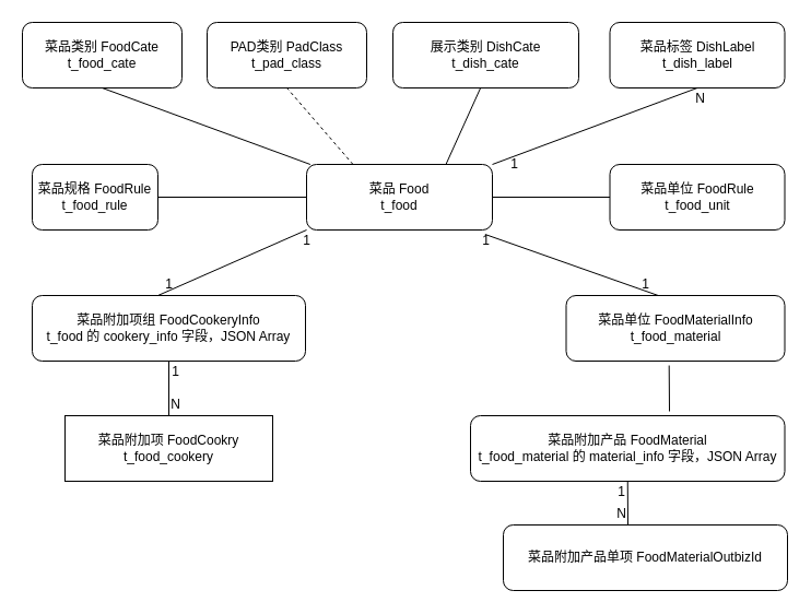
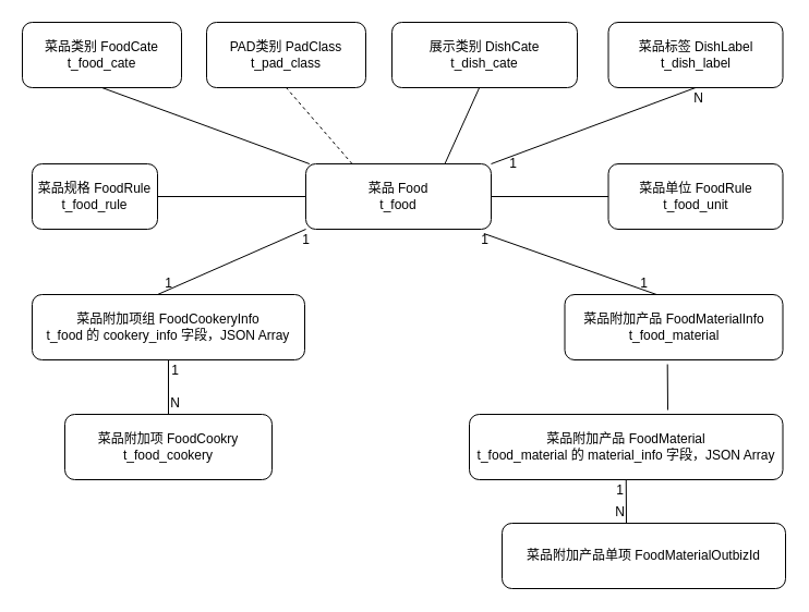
  <mxCell id="0" />
  <mxCell id="1" parent="0" />
  <mxCell id="2" value="PAD类别 PadClass&lt;br&gt;t_pad_class" style="rounded=1;whiteSpace=wrap;html=1;" vertex="1" parent="1"><mxGeometry x="189" y="20" width="146" height="60" as="geometry" /></mxCell>
  <mxCell id="3" value="菜品类别 FoodCate&lt;br&gt;t_food_cate" style="rounded=1;whiteSpace=wrap;html=1;" vertex="1" parent="1"><mxGeometry x="20" y="20" width="146" height="60" as="geometry" /></mxCell>
  <mxCell id="4" value="菜品 Food&lt;br&gt;t_food" style="rounded=1;whiteSpace=wrap;html=1;" vertex="1" parent="1"><mxGeometry x="280" y="150" width="170" height="60" as="geometry" /></mxCell>
  <mxCell id="5" value="展示类别 DishCate&lt;br&gt;t_dish_cate" style="rounded=1;whiteSpace=wrap;html=1;" vertex="1" parent="1"><mxGeometry x="359" y="20" width="170" height="60" as="geometry" /></mxCell>
  <mxCell id="6" value="菜品标签&amp;nbsp;DishLabel&lt;br&gt;t_dish_label" style="rounded=1;whiteSpace=wrap;html=1;" vertex="1" parent="1"><mxGeometry x="557.5" y="20" width="160" height="60" as="geometry" /></mxCell>
  <mxCell id="7" value="" style="endArrow=none;html=1;entryX=0.5;entryY=1;entryDx=0;entryDy=0;exitX=1;exitY=0;exitDx=0;exitDy=0;" edge="1" parent="1" source="4" target="6"><mxGeometry width="50" height="50" relative="1" as="geometry"><mxPoint x="464" y="170" as="sourcePoint" /><mxPoint x="514" y="120" as="targetPoint" /></mxGeometry></mxCell>
  <mxCell id="8" value="N" style="text;html=1;align=center;verticalAlign=middle;resizable=0;points=[];autosize=1;" vertex="1" parent="1"><mxGeometry x="630" y="80" width="20" height="20" as="geometry" /></mxCell>
  <mxCell id="9" value="1" style="text;html=1;align=center;verticalAlign=middle;resizable=0;points=[];autosize=1;" vertex="1" parent="1"><mxGeometry x="460" y="140" width="20" height="20" as="geometry" /></mxCell>
  <mxCell id="10" value="" style="endArrow=none;html=1;entryX=0.5;entryY=1;entryDx=0;entryDy=0;" edge="1" parent="1" source="4" target="3"><mxGeometry width="50" height="50" relative="1" as="geometry"><mxPoint x="390" y="200" as="sourcePoint" /><mxPoint x="440" y="150" as="targetPoint" /></mxGeometry></mxCell>
  <mxCell id="11" value="" style="endArrow=none;html=1;entryX=0.5;entryY=1;entryDx=0;entryDy=0;exitX=0.25;exitY=0;exitDx=0;exitDy=0;dashed=1;" edge="1" parent="1" source="4" target="2"><mxGeometry width="50" height="50" relative="1" as="geometry"><mxPoint x="390" y="200" as="sourcePoint" /><mxPoint x="440" y="150" as="targetPoint" /></mxGeometry></mxCell>
  <mxCell id="12" value="" style="endArrow=none;html=1;entryX=0.472;entryY=0.997;entryDx=0;entryDy=0;entryPerimeter=0;exitX=0.75;exitY=0;exitDx=0;exitDy=0;" edge="1" parent="1" source="4" target="5"><mxGeometry width="50" height="50" relative="1" as="geometry"><mxPoint x="390" y="200" as="sourcePoint" /><mxPoint x="440" y="150" as="targetPoint" /></mxGeometry></mxCell>
- <mxCell id="13" value="菜品附加项 FoodCookry&lt;br&gt;t_food_cookery" style="whiteSpace=wrap;html=1;rounded=0;" vertex="1" parent="1"><mxGeometry x="59" y="380" width="190" height="60" as="geometry" /></mxCell>
+ <mxCell id="13" value="菜品附加项 FoodCookry&lt;br&gt;t_food_cookery" style="rounded=1;whiteSpace=wrap;html=1;" vertex="1" parent="1"><mxGeometry x="59" y="380" width="190" height="60" as="geometry" /></mxCell>
  <mxCell id="14" value="菜品附加产品 FoodMaterial&lt;br&gt;t_food_material 的 material_info 字段，JSON Array" style="rounded=1;whiteSpace=wrap;html=1;" vertex="1" parent="1"><mxGeometry x="430" y="380" width="287.5" height="60" as="geometry" /></mxCell>
  <mxCell id="15" value="菜品附加产品单项 FoodMaterialOutbizId" style="rounded=1;whiteSpace=wrap;html=1;" vertex="1" parent="1"><mxGeometry x="460" y="480" width="260" height="60" as="geometry" /></mxCell>
  <mxCell id="16" value="菜品规格 FoodRule&lt;br&gt;t_food_rule" style="rounded=1;whiteSpace=wrap;html=1;" vertex="1" parent="1"><mxGeometry x="29" y="150" width="115" height="60" as="geometry" /></mxCell>
  <mxCell id="17" value="菜品单位 FoodRule&lt;br&gt;t_food_unit" style="rounded=1;whiteSpace=wrap;html=1;" vertex="1" parent="1"><mxGeometry x="557.5" y="150" width="160" height="60" as="geometry" /></mxCell>
  <mxCell id="18" value="菜品附加项组 FoodCookeryInfo&lt;br&gt;t_food 的&amp;nbsp;cookery_info 字段，JSON Array" style="rounded=1;whiteSpace=wrap;html=1;" vertex="1" parent="1"><mxGeometry x="29" y="270" width="250" height="60" as="geometry" /></mxCell>
  <mxCell id="19" value="" style="endArrow=none;html=1;exitX=0.46;exitY=0;exitDx=0;exitDy=0;exitPerimeter=0;entryX=0;entryY=1;entryDx=0;entryDy=0;" edge="1" parent="1" source="18" target="4"><mxGeometry width="50" height="50" relative="1" as="geometry"><mxPoint x="430" y="280" as="sourcePoint" /><mxPoint x="480" y="230" as="targetPoint" /></mxGeometry></mxCell>
  <mxCell id="20" value="1" style="text;html=1;align=center;verticalAlign=middle;resizable=0;points=[];autosize=1;" vertex="1" parent="1"><mxGeometry x="270" y="210" width="20" height="20" as="geometry" /></mxCell>
  <mxCell id="21" value="1" style="text;html=1;align=center;verticalAlign=middle;resizable=0;points=[];autosize=1;" vertex="1" parent="1"><mxGeometry x="144" y="250" width="20" height="20" as="geometry" /></mxCell>
  <mxCell id="22" value="" style="endArrow=none;html=1;exitX=0.5;exitY=0;exitDx=0;exitDy=0;entryX=0.5;entryY=1;entryDx=0;entryDy=0;" edge="1" parent="1" source="13" target="18"><mxGeometry width="50" height="50" relative="1" as="geometry"><mxPoint x="430" y="280" as="sourcePoint" /><mxPoint x="480" y="230" as="targetPoint" /></mxGeometry></mxCell>
  <mxCell id="23" value="1" style="text;html=1;align=center;verticalAlign=middle;resizable=0;points=[];autosize=1;" vertex="1" parent="1"><mxGeometry x="150" y="330" width="20" height="20" as="geometry" /></mxCell>
  <mxCell id="24" value="N" style="text;html=1;align=center;verticalAlign=middle;resizable=0;points=[];autosize=1;" vertex="1" parent="1"><mxGeometry x="150" y="360" width="20" height="20" as="geometry" /></mxCell>
  <mxCell id="25" value="" style="endArrow=none;html=1;entryX=0.961;entryY=1.067;entryDx=0;entryDy=0;entryPerimeter=0;exitX=0.563;exitY=0.167;exitDx=0;exitDy=0;exitPerimeter=0;" edge="1" parent="1" source="27" target="4"><mxGeometry width="50" height="50" relative="1" as="geometry"><mxPoint x="430" y="310" as="sourcePoint" /><mxPoint x="480" y="260" as="targetPoint" /></mxGeometry></mxCell>
  <mxCell id="26" value="" style="endArrow=none;html=1;entryX=0.471;entryY=1.067;entryDx=0;entryDy=0;entryPerimeter=0;" edge="1" parent="1" target="27"><mxGeometry width="50" height="50" relative="1" as="geometry"><mxPoint x="612" y="376" as="sourcePoint" /><mxPoint x="480" y="260" as="targetPoint" /></mxGeometry></mxCell>
- <mxCell id="27" value="菜品单位 FoodMaterialInfo&lt;br&gt;t_food_material" style="rounded=1;whiteSpace=wrap;html=1;" vertex="1" parent="1"><mxGeometry x="517.5" y="270" width="200" height="60" as="geometry" /></mxCell>
+ <mxCell id="27" value="菜品附加产品 FoodMaterialInfo&lt;br&gt;t_food_material" style="rounded=1;whiteSpace=wrap;html=1;" vertex="1" parent="1"><mxGeometry x="517.5" y="270" width="200" height="60" as="geometry" /></mxCell>
  <mxCell id="28" value="1" style="text;html=1;align=center;verticalAlign=middle;resizable=0;points=[];autosize=1;" vertex="1" parent="1"><mxGeometry x="434" y="210" width="20" height="20" as="geometry" /></mxCell>
  <mxCell id="29" value="1" style="text;html=1;align=center;verticalAlign=middle;resizable=0;points=[];autosize=1;" vertex="1" parent="1"><mxGeometry x="580" y="250" width="20" height="20" as="geometry" /></mxCell>
  <mxCell id="30" value="" style="endArrow=none;html=1;entryX=0.5;entryY=1;entryDx=0;entryDy=0;" edge="1" parent="1" target="14"><mxGeometry width="50" height="50" relative="1" as="geometry"><mxPoint x="574" y="480" as="sourcePoint" /><mxPoint x="480" y="290" as="targetPoint" /></mxGeometry></mxCell>
  <mxCell id="31" value="1" style="text;html=1;align=center;verticalAlign=middle;resizable=0;points=[];autosize=1;" vertex="1" parent="1"><mxGeometry x="557.5" y="440" width="20" height="20" as="geometry" /></mxCell>
  <mxCell id="32" value="N" style="text;html=1;align=center;verticalAlign=middle;resizable=0;points=[];autosize=1;" vertex="1" parent="1"><mxGeometry x="557.5" y="460" width="20" height="20" as="geometry" /></mxCell>
  <mxCell id="33" value="" style="endArrow=none;html=1;entryX=0;entryY=0.5;entryDx=0;entryDy=0;exitX=1;exitY=0.5;exitDx=0;exitDy=0;" edge="1" parent="1" source="4" target="17"><mxGeometry width="50" height="50" relative="1" as="geometry"><mxPoint x="430" y="310" as="sourcePoint" /><mxPoint x="480" y="260" as="targetPoint" /></mxGeometry></mxCell>
  <mxCell id="34" value="" style="endArrow=none;html=1;exitX=1;exitY=0.5;exitDx=0;exitDy=0;" edge="1" parent="1" source="16"><mxGeometry width="50" height="50" relative="1" as="geometry"><mxPoint x="460" y="190" as="sourcePoint" /><mxPoint x="280" y="180" as="targetPoint" /></mxGeometry></mxCell>
